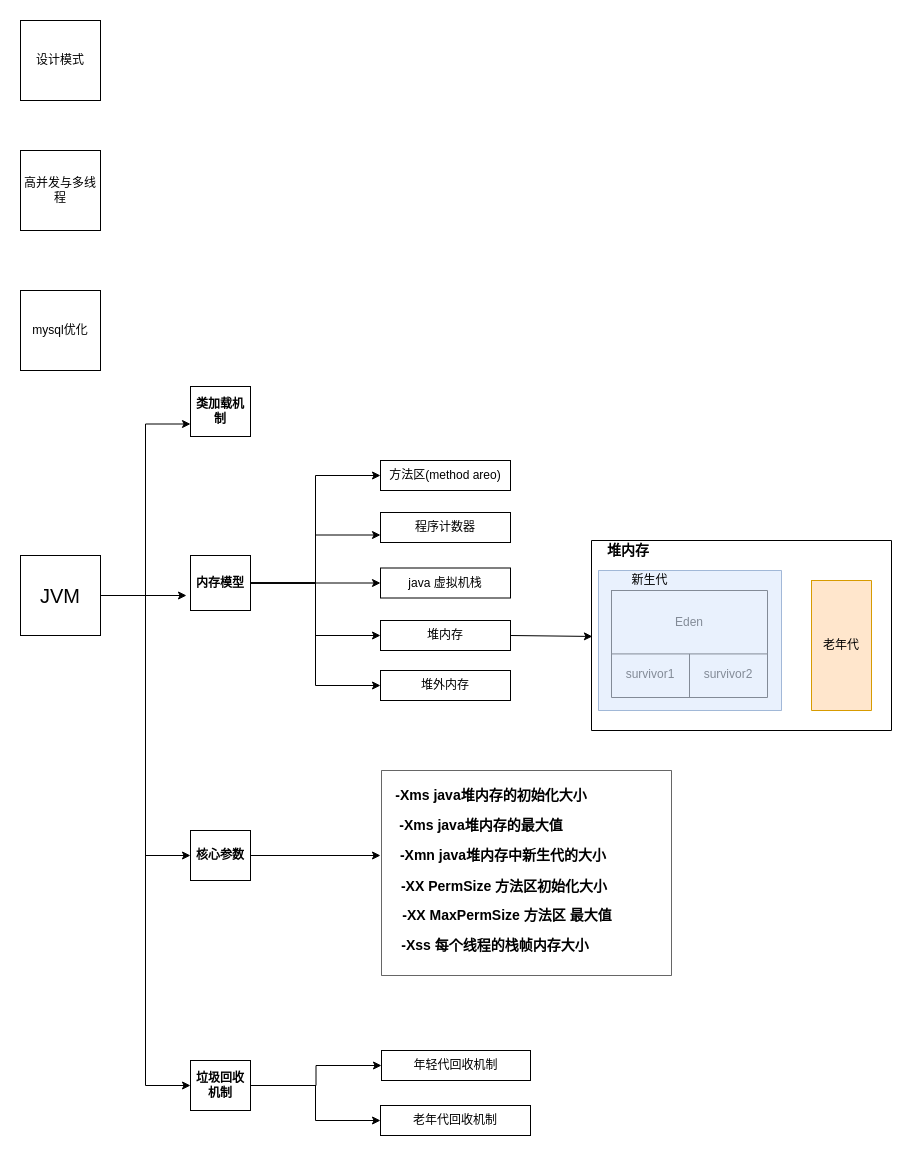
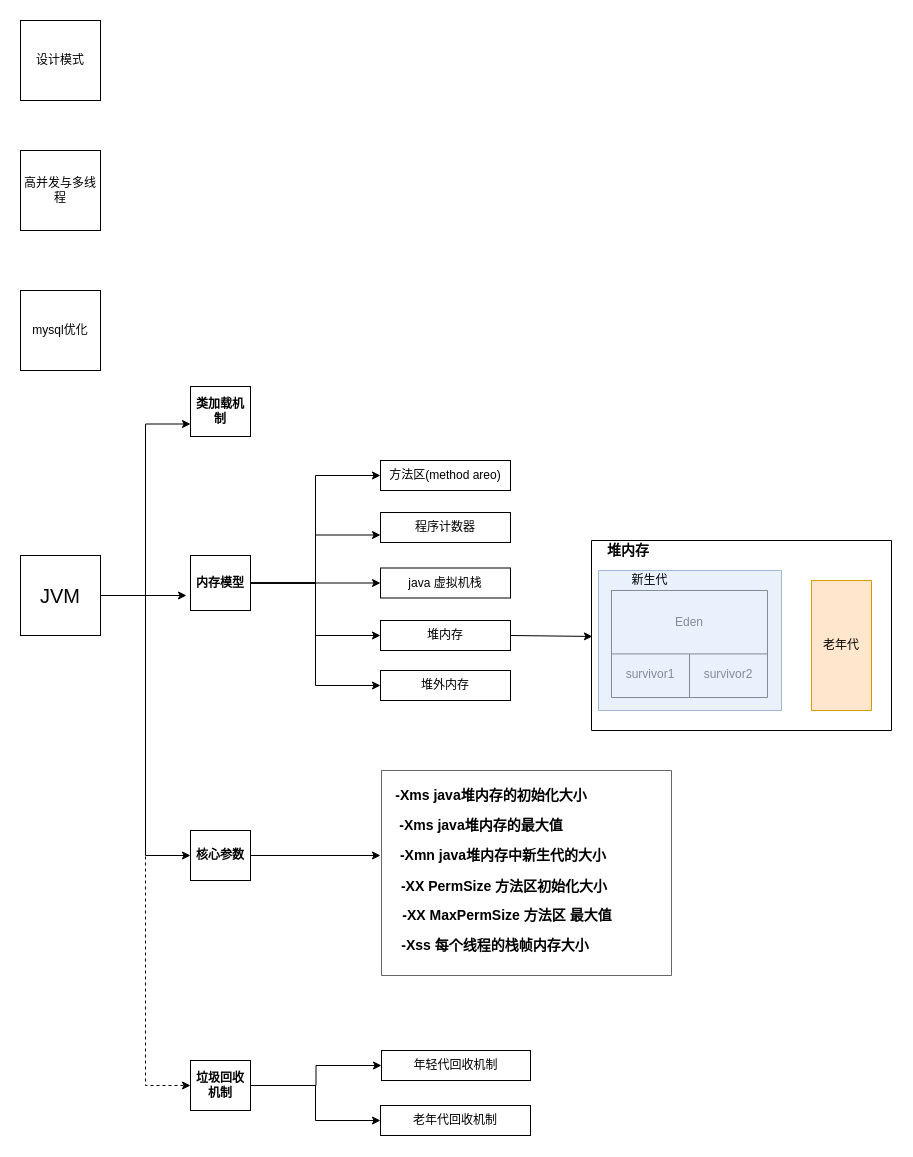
  <mxCell id="0" />
  <mxCell id="1" parent="0" />
  <mxCell id="2" value="设计模式" style="whiteSpace=wrap;html=1;aspect=fixed;" parent="1" vertex="1"><mxGeometry x="20" y="20" width="80" height="80" as="geometry" /></mxCell>
  <mxCell id="3" value="高并发与多线程" style="whiteSpace=wrap;html=1;aspect=fixed;" parent="1" vertex="1"><mxGeometry x="20" y="150" width="80" height="80" as="geometry" /></mxCell>
  <mxCell id="4" value="mysql优化" style="whiteSpace=wrap;html=1;aspect=fixed;" parent="1" vertex="1"><mxGeometry x="20" y="290" width="80" height="80" as="geometry" /></mxCell>
  <mxCell id="5" style="edgeStyle=orthogonalEdgeStyle;rounded=0;orthogonalLoop=1;jettySize=auto;html=1;entryX=0;entryY=0.75;entryDx=0;entryDy=0;fontSize=14;" edge="1" parent="1" source="9" target="26"><mxGeometry relative="1" as="geometry" /></mxCell>
  <mxCell id="6" style="edgeStyle=orthogonalEdgeStyle;rounded=0;orthogonalLoop=1;jettySize=auto;html=1;fontSize=14;" edge="1" parent="1"><mxGeometry relative="1" as="geometry"><mxPoint x="186" y="595" as="targetPoint" /><mxPoint x="106" y="595" as="sourcePoint" /></mxGeometry></mxCell>
  <mxCell id="7" style="edgeStyle=orthogonalEdgeStyle;rounded=0;orthogonalLoop=1;jettySize=auto;html=1;exitX=1;exitY=0.5;exitDx=0;exitDy=0;entryX=0;entryY=0.5;entryDx=0;entryDy=0;fontSize=14;" edge="1" parent="1" source="9" target="17"><mxGeometry relative="1" as="geometry" /></mxCell>
- <mxCell id="8" style="edgeStyle=orthogonalEdgeStyle;rounded=0;orthogonalLoop=1;jettySize=auto;html=1;entryX=0;entryY=0.5;entryDx=0;entryDy=0;fontSize=14;" edge="1" parent="1" source="9" target="20"><mxGeometry relative="1" as="geometry" /></mxCell>
+ <mxCell id="8" style="edgeStyle=orthogonalEdgeStyle;rounded=0;orthogonalLoop=1;jettySize=auto;html=1;entryX=0;entryY=0.5;entryDx=0;entryDy=0;fontSize=14;dashed=1;" edge="1" parent="1" source="9" target="20"><mxGeometry relative="1" as="geometry" /></mxCell>
  <mxCell id="9" value="&lt;font style=&quot;font-size: 20px&quot;&gt;JVM&lt;/font&gt;" style="whiteSpace=wrap;html=1;aspect=fixed;" parent="1" vertex="1"><mxGeometry x="20" y="555" width="80" height="80" as="geometry" /></mxCell>
  <mxCell id="10" style="edgeStyle=orthogonalEdgeStyle;rounded=0;orthogonalLoop=1;jettySize=auto;html=1;entryX=0;entryY=0.5;entryDx=0;entryDy=0;fontSize=14;" edge="1" parent="1" source="15" target="29"><mxGeometry relative="1" as="geometry" /></mxCell>
  <mxCell id="11" style="edgeStyle=orthogonalEdgeStyle;rounded=0;orthogonalLoop=1;jettySize=auto;html=1;entryX=0;entryY=0.75;entryDx=0;entryDy=0;fontSize=14;" edge="1" parent="1" source="15" target="28"><mxGeometry relative="1" as="geometry" /></mxCell>
  <mxCell id="12" style="edgeStyle=none;rounded=0;orthogonalLoop=1;jettySize=auto;html=1;exitX=1;exitY=0.5;exitDx=0;exitDy=0;entryX=0;entryY=0.5;entryDx=0;entryDy=0;fontSize=14;" edge="1" parent="1" source="15" target="25"><mxGeometry relative="1" as="geometry" /></mxCell>
  <mxCell id="13" style="edgeStyle=orthogonalEdgeStyle;rounded=0;orthogonalLoop=1;jettySize=auto;html=1;entryX=0;entryY=0.5;entryDx=0;entryDy=0;fontSize=14;" edge="1" parent="1" source="15" target="24"><mxGeometry relative="1" as="geometry" /></mxCell>
  <mxCell id="14" style="edgeStyle=orthogonalEdgeStyle;rounded=0;orthogonalLoop=1;jettySize=auto;html=1;entryX=0;entryY=0.5;entryDx=0;entryDy=0;fontSize=14;" edge="1" parent="1" source="15" target="27"><mxGeometry relative="1" as="geometry" /></mxCell>
  <mxCell id="15" value="&lt;b&gt;内存模型&lt;/b&gt;" style="rounded=0;whiteSpace=wrap;html=1;" vertex="1" parent="1"><mxGeometry x="190" y="555" width="60" height="55" as="geometry" /></mxCell>
  <mxCell id="16" style="edgeStyle=none;rounded=0;orthogonalLoop=1;jettySize=auto;html=1;fontSize=14;" edge="1" parent="1" source="17"><mxGeometry relative="1" as="geometry"><mxPoint x="380" y="855" as="targetPoint" /></mxGeometry></mxCell>
  <mxCell id="17" value="&lt;b&gt;核心参数&lt;/b&gt;" style="rounded=0;whiteSpace=wrap;html=1;" vertex="1" parent="1"><mxGeometry x="190" y="830" width="60" height="50" as="geometry" /></mxCell>
  <mxCell id="18" style="edgeStyle=orthogonalEdgeStyle;rounded=0;orthogonalLoop=1;jettySize=auto;html=1;exitX=1;exitY=0.5;exitDx=0;exitDy=0;entryX=0;entryY=0.5;entryDx=0;entryDy=0;fontSize=14;" edge="1" parent="1" source="20" target="21"><mxGeometry relative="1" as="geometry" /></mxCell>
  <mxCell id="19" style="edgeStyle=orthogonalEdgeStyle;rounded=0;orthogonalLoop=1;jettySize=auto;html=1;entryX=0;entryY=0.5;entryDx=0;entryDy=0;fontSize=14;" edge="1" parent="1" source="20" target="22"><mxGeometry relative="1" as="geometry" /></mxCell>
  <mxCell id="20" value="&lt;b&gt;垃圾回收机制&lt;/b&gt;" style="rounded=0;whiteSpace=wrap;html=1;" vertex="1" parent="1"><mxGeometry x="190" y="1060" width="60" height="50" as="geometry" /></mxCell>
  <mxCell id="21" value="年轻代回收机制" style="rounded=0;whiteSpace=wrap;html=1;" vertex="1" parent="1"><mxGeometry x="381" y="1050" width="149" height="30" as="geometry" /></mxCell>
  <mxCell id="22" value="老年代回收机制" style="rounded=0;whiteSpace=wrap;html=1;" vertex="1" parent="1"><mxGeometry x="380" y="1105" width="150" height="30" as="geometry" /></mxCell>
  <mxCell id="23" style="edgeStyle=none;rounded=0;orthogonalLoop=1;jettySize=auto;html=1;exitX=1;exitY=0.5;exitDx=0;exitDy=0;entryX=0.003;entryY=0.505;entryDx=0;entryDy=0;entryPerimeter=0;fontSize=14;" edge="1" parent="1" source="24" target="42"><mxGeometry relative="1" as="geometry" /></mxCell>
  <mxCell id="24" value="堆内存" style="rounded=0;whiteSpace=wrap;html=1;" vertex="1" parent="1"><mxGeometry x="380" y="620" width="130" height="30" as="geometry" /></mxCell>
  <mxCell id="25" value="java 虚拟机栈" style="rounded=0;whiteSpace=wrap;html=1;" vertex="1" parent="1"><mxGeometry x="380" y="567.5" width="130" height="30" as="geometry" /></mxCell>
  <mxCell id="26" value="&lt;b&gt;类加载机制&lt;/b&gt;" style="rounded=0;whiteSpace=wrap;html=1;" vertex="1" parent="1"><mxGeometry x="190" y="386" width="60" height="50" as="geometry" /></mxCell>
  <mxCell id="27" value="堆外内存" style="rounded=0;whiteSpace=wrap;html=1;" vertex="1" parent="1"><mxGeometry x="380" y="670" width="130" height="30" as="geometry" /></mxCell>
  <mxCell id="28" value="程序计数器" style="rounded=0;whiteSpace=wrap;html=1;" vertex="1" parent="1"><mxGeometry x="380" y="512" width="130" height="30" as="geometry" /></mxCell>
  <mxCell id="29" value="方法区(method areo)" style="rounded=0;whiteSpace=wrap;html=1;" vertex="1" parent="1"><mxGeometry x="380" y="460" width="130" height="30" as="geometry" /></mxCell>
  <mxCell id="30" value="" style="shape=table;html=1;whiteSpace=wrap;startSize=0;container=1;collapsible=0;childLayout=tableLayout;" vertex="1" parent="1"><mxGeometry x="611" y="651.42" width="156" height="45.58" as="geometry" /></mxCell>
  <mxCell id="31" value="" style="shape=partialRectangle;html=1;whiteSpace=wrap;collapsible=0;dropTarget=0;pointerEvents=0;fillColor=none;top=0;left=0;bottom=0;right=0;points=[[0,0.5],[1,0.5]];portConstraint=eastwest;" vertex="1" parent="30"><mxGeometry width="156" height="46" as="geometry" /></mxCell>
  <mxCell id="32" value="survivor1" style="shape=partialRectangle;html=1;whiteSpace=wrap;connectable=0;overflow=hidden;fillColor=none;top=0;left=0;bottom=0;right=0;" vertex="1" parent="31"><mxGeometry width="78" height="46" as="geometry" /></mxCell>
  <mxCell id="33" value="survivor2" style="shape=partialRectangle;html=1;whiteSpace=wrap;connectable=0;overflow=hidden;fillColor=none;top=0;left=0;bottom=0;right=0;" vertex="1" parent="31"><mxGeometry x="78" width="78" height="46" as="geometry" /></mxCell>
  <mxCell id="34" value="" style="shape=table;html=1;whiteSpace=wrap;startSize=0;container=1;collapsible=0;childLayout=tableLayout;" vertex="1" parent="1"><mxGeometry x="611" y="590" width="156" height="63.42" as="geometry" /></mxCell>
  <mxCell id="35" value="" style="shape=partialRectangle;html=1;whiteSpace=wrap;collapsible=0;dropTarget=0;pointerEvents=0;fillColor=none;top=0;left=0;bottom=0;right=0;points=[[0,0.5],[1,0.5]];portConstraint=eastwest;" vertex="1" parent="34"><mxGeometry width="156" height="63" as="geometry" /></mxCell>
  <mxCell id="36" value="Eden" style="shape=partialRectangle;html=1;whiteSpace=wrap;connectable=0;overflow=hidden;fillColor=none;top=0;left=0;bottom=0;right=0;" vertex="1" parent="35"><mxGeometry width="156" height="63" as="geometry" /></mxCell>
  <mxCell id="37" value="" style="shape=table;html=1;whiteSpace=wrap;startSize=0;container=1;collapsible=0;childLayout=tableLayout;fillColor=#ffe6cc;strokeColor=#d79b00;" vertex="1" parent="1"><mxGeometry x="811" y="580" width="60" height="130" as="geometry" /></mxCell>
  <mxCell id="38" value="" style="shape=partialRectangle;html=1;whiteSpace=wrap;collapsible=0;dropTarget=0;pointerEvents=0;fillColor=none;top=0;left=0;bottom=0;right=0;points=[[0,0.5],[1,0.5]];portConstraint=eastwest;" vertex="1" parent="37"><mxGeometry width="60" height="130" as="geometry" /></mxCell>
  <mxCell id="39" value="老年代" style="shape=partialRectangle;html=1;whiteSpace=wrap;connectable=0;overflow=hidden;fillColor=none;top=0;left=0;bottom=0;right=0;" vertex="1" parent="38"><mxGeometry width="60" height="130" as="geometry" /></mxCell>
  <mxCell id="40" value="" style="verticalLabelPosition=bottom;verticalAlign=top;html=1;shape=mxgraph.basic.rect;fillColor2=none;strokeWidth=1;size=20;indent=5;fillColor=#dae8fc;strokeColor=#6c8ebf;opacity=60;" vertex="1" parent="1"><mxGeometry x="598" y="570" width="183" height="140" as="geometry" /></mxCell>
  <mxCell id="41" value="新生代" style="text;html=1;align=center;verticalAlign=middle;resizable=0;points=[];autosize=1;" vertex="1" parent="1"><mxGeometry x="624" y="570" width="50" height="20" as="geometry" /></mxCell>
  <mxCell id="42" value="" style="verticalLabelPosition=bottom;verticalAlign=top;html=1;shape=mxgraph.basic.rect;fillColor2=none;strokeWidth=1;size=20;indent=5;fillColor=none;" vertex="1" parent="1"><mxGeometry x="591" y="540" width="300" height="190" as="geometry" /></mxCell>
  <mxCell id="43" value="&lt;b&gt;堆内存&lt;/b&gt;" style="text;html=1;strokeColor=none;fillColor=none;align=center;verticalAlign=middle;whiteSpace=wrap;rounded=0;fontSize=14;opacity=60;" vertex="1" parent="1"><mxGeometry x="598" y="540" width="60" height="20" as="geometry" /></mxCell>
  <mxCell id="44" value="" style="verticalLabelPosition=bottom;verticalAlign=top;html=1;shape=mxgraph.basic.rect;fillColor2=none;strokeWidth=1;size=20;indent=5;fillColor=none;fontSize=14;opacity=60;align=left;" vertex="1" parent="1"><mxGeometry x="381" y="770" width="290" height="205" as="geometry" /></mxCell>
  <mxCell id="45" value="&lt;div style=&quot;text-align: left ; line-height: 1.75&quot;&gt;-Xms  java堆内存的初始化大小&lt;/div&gt;" style="text;html=1;strokeColor=none;fillColor=none;align=center;verticalAlign=middle;whiteSpace=wrap;rounded=0;fontSize=14;opacity=60;fontStyle=1" vertex="1" parent="1"><mxGeometry x="391" y="785" width="200" height="20" as="geometry" /></mxCell>
  <mxCell id="46" value="&lt;div style=&quot;text-align: left ; line-height: 1.75&quot;&gt;-Xms java堆内存的最大值&lt;/div&gt;" style="text;html=1;strokeColor=none;fillColor=none;align=center;verticalAlign=middle;whiteSpace=wrap;rounded=0;fontSize=14;opacity=60;fontStyle=1" vertex="1" parent="1"><mxGeometry x="381" y="815" width="200" height="20" as="geometry" /></mxCell>
  <mxCell id="47" value="&lt;div style=&quot;text-align: left ; line-height: 1.75&quot;&gt;-Xmn java堆内存中新生代的大小&lt;/div&gt;" style="text;html=1;strokeColor=none;fillColor=none;align=center;verticalAlign=middle;whiteSpace=wrap;rounded=0;fontSize=14;opacity=60;fontStyle=1" vertex="1" parent="1"><mxGeometry x="388" y="845" width="230" height="20" as="geometry" /></mxCell>
  <mxCell id="48" value="&lt;div style=&quot;text-align: left ; line-height: 1.75&quot;&gt;&lt;div style=&quot;line-height: 1.75&quot;&gt;-XX PermSize 方法区初始化大小&lt;/div&gt;&lt;/div&gt;" style="text;html=1;strokeColor=none;fillColor=none;align=center;verticalAlign=middle;whiteSpace=wrap;rounded=0;fontSize=14;opacity=60;fontStyle=1" vertex="1" parent="1"><mxGeometry x="389" y="876" width="230" height="20" as="geometry" /></mxCell>
  <mxCell id="49" value="&lt;div style=&quot;text-align: left ; line-height: 1.75&quot;&gt;&lt;div style=&quot;line-height: 1.75&quot;&gt;-XX MaxPermSize 方法区 最大值&lt;/div&gt;&lt;/div&gt;" style="text;html=1;strokeColor=none;fillColor=none;align=center;verticalAlign=middle;whiteSpace=wrap;rounded=0;fontSize=14;opacity=60;fontStyle=1" vertex="1" parent="1"><mxGeometry x="392" y="905" width="230" height="20" as="geometry" /></mxCell>
  <mxCell id="50" value="&lt;div style=&quot;text-align: left ; line-height: 1.75&quot;&gt;&lt;div style=&quot;line-height: 1.75&quot;&gt;&lt;div style=&quot;line-height: 1.75&quot;&gt;-Xss   每个线程的栈帧内存大小&lt;/div&gt;&lt;/div&gt;&lt;/div&gt;" style="text;html=1;strokeColor=none;fillColor=none;align=center;verticalAlign=middle;whiteSpace=wrap;rounded=0;fontSize=14;opacity=60;fontStyle=1" vertex="1" parent="1"><mxGeometry x="380" y="935" width="230" height="20" as="geometry" /></mxCell>
